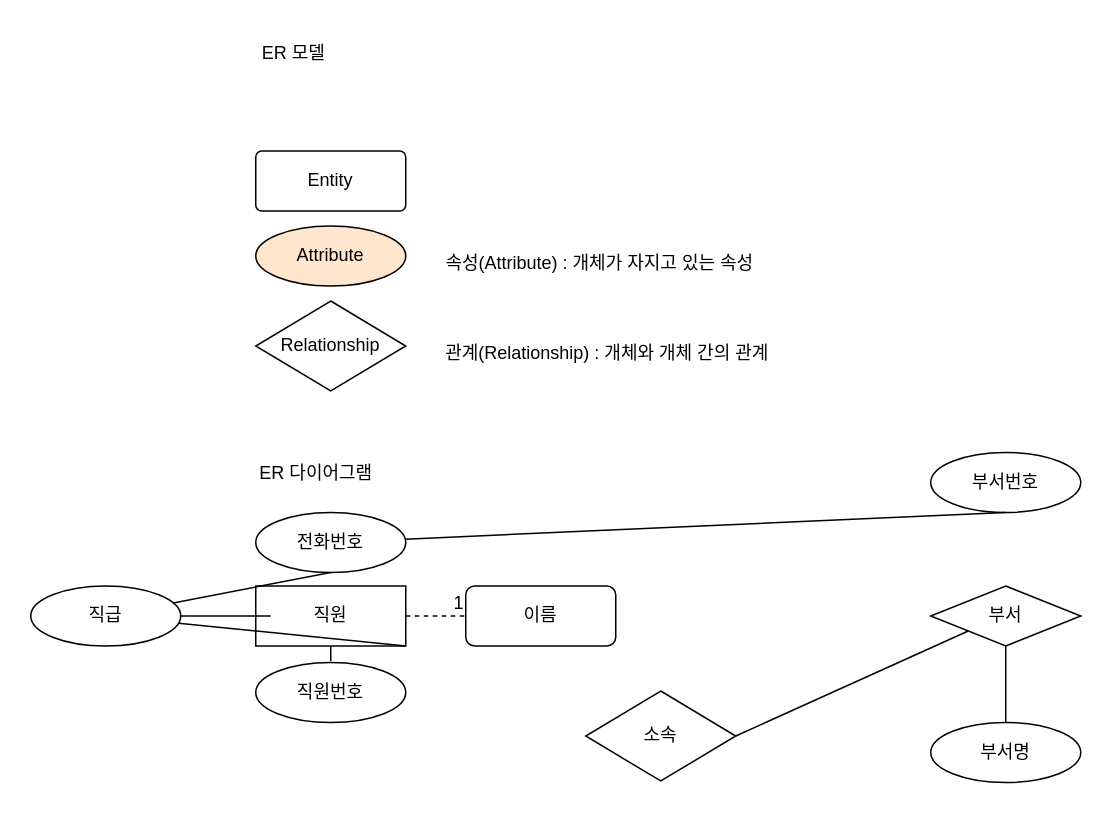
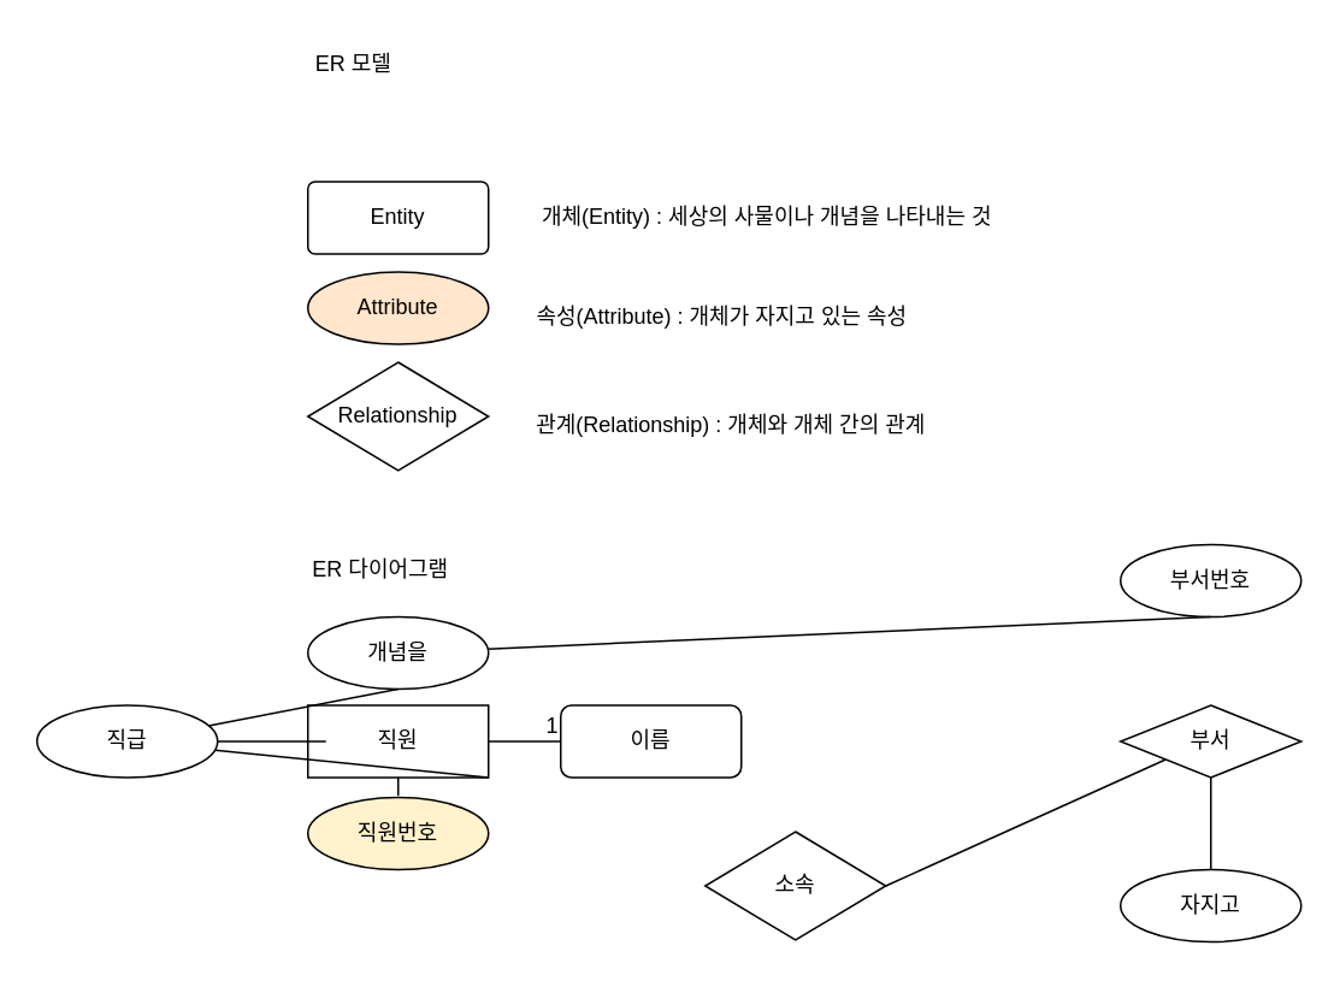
  <mxCell id="0" />
  <mxCell id="1" parent="0" />
  <mxCell id="2" value="Entity" style="rounded=1;arcSize=10;whiteSpace=wrap;html=1;align=center;" vertex="1" parent="1"><mxGeometry x="170" y="100" width="100" height="40" as="geometry" /></mxCell>
+ <mxCell id="3" value="개체(Entity) : 세상의 사물이나 개념을 나타내는 것" style="text;html=1;align=center;verticalAlign=middle;resizable=0;points=[];autosize=1;strokeColor=none;fillColor=none;" vertex="1" parent="1"><mxGeometry x="279" y="105" width="290" height="30" as="geometry" /></mxCell>
  <mxCell id="4" value="Attribute" style="ellipse;whiteSpace=wrap;html=1;align=center;fillColor=#ffe6cc;" vertex="1" parent="1"><mxGeometry x="170" y="150" width="100" height="40" as="geometry" /></mxCell>
  <mxCell id="5" value="속성(Attribute) : 개체가 자지고 있는 속성" style="text;html=1;align=center;verticalAlign=middle;resizable=0;points=[];autosize=1;strokeColor=none;fillColor=none;" vertex="1" parent="1"><mxGeometry x="279" y="160" width="240" height="30" as="geometry" /></mxCell>
  <mxCell id="6" value="Relationship" style="shape=rhombus;perimeter=rhombusPerimeter;whiteSpace=wrap;html=1;align=center;" vertex="1" parent="1"><mxGeometry x="170" y="200" width="100" height="60" as="geometry" /></mxCell>
  <mxCell id="7" value="관계(Relationship) : 개체와 개체 간의 관계" style="text;html=1;align=center;verticalAlign=middle;resizable=0;points=[];autosize=1;strokeColor=none;fillColor=none;" vertex="1" parent="1"><mxGeometry x="279" y="220" width="250" height="30" as="geometry" /></mxCell>
  <mxCell id="8" value="ER 모델" style="text;html=1;align=center;verticalAlign=middle;resizable=0;points=[];autosize=1;strokeColor=none;fillColor=none;" vertex="1" parent="1"><mxGeometry x="160" y="20" width="70" height="30" as="geometry" /></mxCell>
  <mxCell id="9" value="ER 다이어그램" style="text;html=1;align=center;verticalAlign=middle;resizable=0;points=[];autosize=1;strokeColor=none;fillColor=none;" vertex="1" parent="1"><mxGeometry x="160" y="300" width="100" height="30" as="geometry" /></mxCell>
  <mxCell id="10" value="직원" style="whiteSpace=wrap;html=1;align=center;" vertex="1" parent="1"><mxGeometry x="170" y="390" width="100" height="40" as="geometry" /></mxCell>
- <mxCell id="11" value="직원번호" style="ellipse;whiteSpace=wrap;html=1;align=center;" vertex="1" parent="1"><mxGeometry x="170" y="441" width="100" height="40" as="geometry" /></mxCell>
+ <mxCell id="11" value="직원번호" style="ellipse;whiteSpace=wrap;html=1;align=center;fillColor=#fff2cc;" vertex="1" parent="1"><mxGeometry x="170" y="441" width="100" height="40" as="geometry" /></mxCell>
  <mxCell id="12" value="직급" style="ellipse;whiteSpace=wrap;html=1;align=center;" vertex="1" parent="1"><mxGeometry x="20" y="390" width="100" height="40" as="geometry" /></mxCell>
  <mxCell id="13" value="이름" style="whiteSpace=wrap;html=1;align=center;rounded=1;" vertex="1" parent="1"><mxGeometry x="310" y="390" width="100" height="40" as="geometry" /></mxCell>
- <mxCell id="14" value="전화번호" style="ellipse;whiteSpace=wrap;html=1;align=center;" vertex="1" parent="1"><mxGeometry x="170" y="341" width="100" height="40" as="geometry" /></mxCell>
+ <mxCell id="14" value="개념을" style="ellipse;whiteSpace=wrap;html=1;align=center;" vertex="1" parent="1"><mxGeometry x="170" y="341" width="100" height="40" as="geometry" /></mxCell>
  <mxCell id="15" value="" style="endArrow=none;html=1;rounded=0;" edge="1" parent="1"><mxGeometry relative="1" as="geometry"><mxPoint x="120" y="410" as="sourcePoint" /><mxPoint x="180" y="410" as="targetPoint" /><Array as="points"><mxPoint x="140" y="410" /></Array></mxGeometry></mxCell>
- <mxCell id="16" value="" style="endArrow=none;html=1;rounded=0;exitX=1;exitY=0.5;exitDx=0;exitDy=0;entryX=0;entryY=0.5;entryDx=0;entryDy=0;dashed=1;" edge="1" parent="1" source="10" target="13"><mxGeometry relative="1" as="geometry"><mxPoint x="340" y="280" as="sourcePoint" /><mxPoint x="410" y="280" as="targetPoint" /><Array as="points" /></mxGeometry></mxCell>
+ <mxCell id="16" value="" style="endArrow=none;html=1;rounded=0;exitX=1;exitY=0.5;exitDx=0;exitDy=0;entryX=0;entryY=0.5;entryDx=0;entryDy=0;" edge="1" parent="1" source="10" target="13"><mxGeometry relative="1" as="geometry"><mxPoint x="340" y="280" as="sourcePoint" /><mxPoint x="410" y="280" as="targetPoint" /><Array as="points" /></mxGeometry></mxCell>
  <mxCell id="17" value="1" style="resizable=0;html=1;whiteSpace=wrap;align=right;verticalAlign=bottom;" connectable="0" vertex="1" parent="16"><mxGeometry x="1" relative="1" as="geometry" /></mxCell>
  <mxCell id="18" value="" style="endArrow=none;html=1;rounded=0;exitX=0.5;exitY=1;exitDx=0;exitDy=0;" edge="1" parent="1" source="14" target="12"><mxGeometry relative="1" as="geometry"><mxPoint x="340" y="280" as="sourcePoint" /><mxPoint x="500" y="280" as="targetPoint" /></mxGeometry></mxCell>
  <mxCell id="19" value="" style="endArrow=none;html=1;rounded=0;exitX=0.5;exitY=1;exitDx=0;exitDy=0;" edge="1" parent="1" source="10"><mxGeometry relative="1" as="geometry"><mxPoint x="340" y="280" as="sourcePoint" /><mxPoint x="220" y="440" as="targetPoint" /></mxGeometry></mxCell>
  <mxCell id="20" value="소속" style="shape=rhombus;perimeter=rhombusPerimeter;whiteSpace=wrap;html=1;align=center;" vertex="1" parent="1"><mxGeometry x="390" y="460" width="100" height="60" as="geometry" /></mxCell>
  <mxCell id="21" value="부서" style="rhombus;whiteSpace=wrap;html=1;align=center;" vertex="1" parent="1"><mxGeometry x="620" y="390" width="100" height="40" as="geometry" /></mxCell>
  <mxCell id="22" value="" style="endArrow=none;html=1;rounded=0;exitX=1;exitY=1;exitDx=0;exitDy=0;" edge="1" parent="1" source="10" target="12"><mxGeometry relative="1" as="geometry"><mxPoint x="340" y="280" as="sourcePoint" /><mxPoint x="500" y="280" as="targetPoint" /></mxGeometry></mxCell>
  <mxCell id="23" value="" style="endArrow=none;html=1;rounded=0;exitX=1;exitY=1;exitDx=0;exitDy=0;entryX=0;entryY=1;entryDx=0;entryDy=0;" edge="1" parent="1" target="21"><mxGeometry relative="1" as="geometry"><mxPoint x="490" y="490" as="sourcePoint" /><mxPoint x="610" y="550" as="targetPoint" /></mxGeometry></mxCell>
- <mxCell id="24" value="부서명" style="ellipse;whiteSpace=wrap;html=1;align=center;" vertex="1" parent="1"><mxGeometry x="620" y="481" width="100" height="40" as="geometry" /></mxCell>
+ <mxCell id="24" value="자지고" style="ellipse;whiteSpace=wrap;html=1;align=center;" vertex="1" parent="1"><mxGeometry x="620" y="481" width="100" height="40" as="geometry" /></mxCell>
  <mxCell id="25" value="부서번호" style="ellipse;whiteSpace=wrap;html=1;align=center;" vertex="1" parent="1"><mxGeometry x="620" y="301" width="100" height="40" as="geometry" /></mxCell>
  <mxCell id="26" value="" style="endArrow=none;html=1;rounded=0;entryX=0.5;entryY=1;entryDx=0;entryDy=0;" edge="1" parent="1" source="24" target="21"><mxGeometry relative="1" as="geometry"><mxPoint x="500" y="500" as="sourcePoint" /><mxPoint x="630" y="440" as="targetPoint" /></mxGeometry></mxCell>
  <mxCell id="27" value="" style="endArrow=none;html=1;rounded=0;exitX=0.5;exitY=1;exitDx=0;exitDy=0;" edge="1" parent="1" source="25" target="14"><mxGeometry relative="1" as="geometry"><mxPoint x="500" y="500" as="sourcePoint" /><mxPoint x="630" y="440" as="targetPoint" /></mxGeometry></mxCell>
